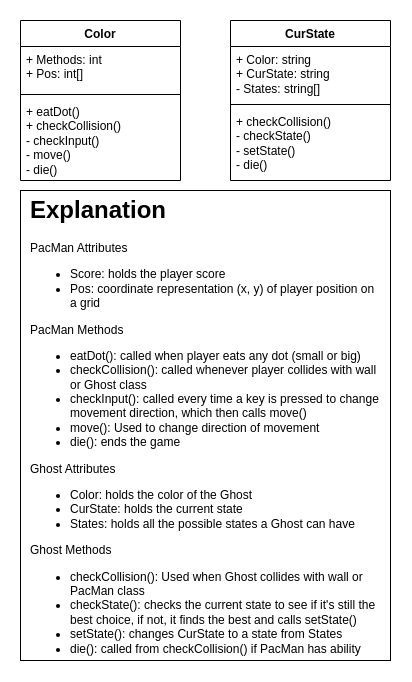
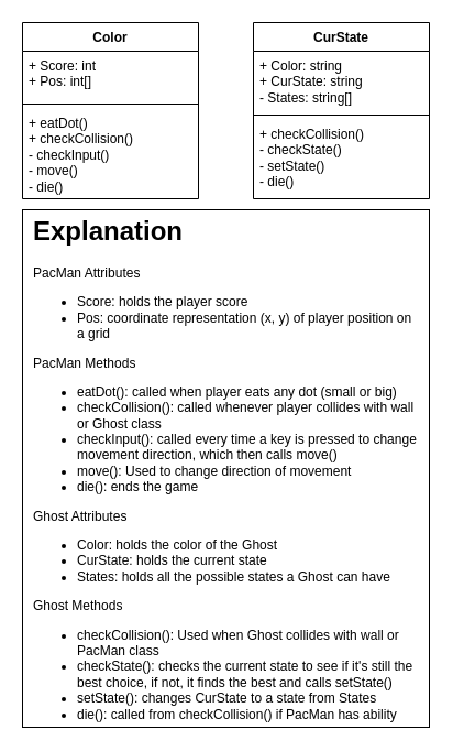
  <mxCell id="0" />
  <mxCell id="1" parent="0" />
  <mxCell id="2" value="Color" style="swimlane;fontStyle=1;align=center;verticalAlign=top;childLayout=stackLayout;horizontal=1;startSize=26;horizontalStack=0;resizeParent=1;resizeParentMax=0;resizeLast=0;collapsible=1;marginBottom=0;whiteSpace=wrap;html=1;" vertex="1" parent="1"><mxGeometry x="20" width="160" height="160" as="geometry" y="20" /></mxCell>
- <mxCell id="3" value="+ Methods: int&lt;br&gt;+ Pos: int[]" style="text;strokeColor=none;fillColor=none;align=left;verticalAlign=top;spacingLeft=4;spacingRight=4;overflow=hidden;rotatable=0;points=[[0,0.5],[1,0.5]];portConstraint=eastwest;whiteSpace=wrap;html=1;" vertex="1" parent="2"><mxGeometry y="26" width="160" height="44" as="geometry" /></mxCell>
+ <mxCell id="3" value="+ Score: int&lt;br&gt;+ Pos: int[]" style="text;strokeColor=none;fillColor=none;align=left;verticalAlign=top;spacingLeft=4;spacingRight=4;overflow=hidden;rotatable=0;points=[[0,0.5],[1,0.5]];portConstraint=eastwest;whiteSpace=wrap;html=1;" vertex="1" parent="2"><mxGeometry y="26" width="160" height="44" as="geometry" /></mxCell>
  <mxCell id="4" value="" style="line;strokeWidth=1;fillColor=none;align=left;verticalAlign=middle;spacingTop=-1;spacingLeft=3;spacingRight=3;rotatable=0;labelPosition=right;points=[];portConstraint=eastwest;strokeColor=inherit;" vertex="1" parent="2"><mxGeometry y="70" width="160" height="8" as="geometry" /></mxCell>
  <mxCell id="5" value="+ eatDot()&lt;br&gt;+ checkCollision()&lt;br&gt;- checkInput()&lt;br&gt;- move()&lt;br&gt;- die()" style="text;strokeColor=none;fillColor=none;align=left;verticalAlign=top;spacingLeft=4;spacingRight=4;overflow=hidden;rotatable=0;points=[[0,0.5],[1,0.5]];portConstraint=eastwest;whiteSpace=wrap;html=1;" vertex="1" parent="2"><mxGeometry y="78" width="160" height="82" as="geometry" /></mxCell>
  <mxCell id="6" value="CurState" style="swimlane;fontStyle=1;align=center;verticalAlign=top;childLayout=stackLayout;horizontal=1;startSize=26;horizontalStack=0;resizeParent=1;resizeParentMax=0;resizeLast=0;collapsible=1;marginBottom=0;whiteSpace=wrap;html=1;" vertex="1" parent="1"><mxGeometry x="230" width="160" height="160" as="geometry" y="20" /></mxCell>
  <mxCell id="7" value="+ Color: string&lt;br&gt;+ CurState: string&lt;br&gt;- States: string[]" style="text;strokeColor=none;fillColor=none;align=left;verticalAlign=top;spacingLeft=4;spacingRight=4;overflow=hidden;rotatable=0;points=[[0,0.5],[1,0.5]];portConstraint=eastwest;whiteSpace=wrap;html=1;" vertex="1" parent="6"><mxGeometry y="26" width="160" height="54" as="geometry" /></mxCell>
  <mxCell id="8" value="" style="line;strokeWidth=1;fillColor=none;align=left;verticalAlign=middle;spacingTop=-1;spacingLeft=3;spacingRight=3;rotatable=0;labelPosition=right;points=[];portConstraint=eastwest;strokeColor=inherit;" vertex="1" parent="6"><mxGeometry y="80" width="160" height="8" as="geometry" /></mxCell>
  <mxCell id="9" value="+ checkCollision()&lt;br&gt;- checkState()&lt;br&gt;- setState()&lt;br&gt;- die()" style="text;strokeColor=none;fillColor=none;align=left;verticalAlign=top;spacingLeft=4;spacingRight=4;overflow=hidden;rotatable=0;points=[[0,0.5],[1,0.5]];portConstraint=eastwest;whiteSpace=wrap;html=1;" vertex="1" parent="6"><mxGeometry y="88" width="160" height="72" as="geometry" /></mxCell>
  <mxCell id="10" value="" style="rounded=0;whiteSpace=wrap;html=1;" vertex="1" parent="1"><mxGeometry x="20" y="190" width="370" height="470" as="geometry" /></mxCell>
  <mxCell id="11" value="&lt;h1&gt;Explanation&lt;/h1&gt;&lt;div&gt;PacMan Attributes&lt;/div&gt;&lt;div&gt;&lt;ul&gt;&lt;li&gt;Score: holds the player score&lt;/li&gt;&lt;li&gt;Pos: coordinate representation (x, y) of player position on a grid&lt;/li&gt;&lt;/ul&gt;&lt;div&gt;PacMan Methods&lt;/div&gt;&lt;/div&gt;&lt;div&gt;&lt;ul&gt;&lt;li&gt;eatDot(): called when player eats any dot (small or big)&lt;/li&gt;&lt;li&gt;checkCollision(): called whenever player collides with wall or Ghost class&lt;/li&gt;&lt;li&gt;checkInput(): called every time a key is pressed to change movement direction, which then calls move()&lt;/li&gt;&lt;li&gt;move(): Used to change direction of movement&lt;/li&gt;&lt;li&gt;die(): ends the game&lt;/li&gt;&lt;/ul&gt;&lt;div&gt;Ghost Attributes&lt;/div&gt;&lt;/div&gt;&lt;div&gt;&lt;ul&gt;&lt;li&gt;Color: holds the color of the Ghost&lt;/li&gt;&lt;li&gt;CurState: holds the current state&lt;/li&gt;&lt;li&gt;States: holds all the possible states a Ghost can have&lt;/li&gt;&lt;/ul&gt;&lt;div&gt;Ghost Methods&lt;/div&gt;&lt;/div&gt;&lt;div&gt;&lt;ul&gt;&lt;li&gt;checkCollision(): Used when Ghost collides with wall or PacMan class&lt;/li&gt;&lt;li&gt;checkState(): checks the current state to see if it's still the best choice, if not, it finds the best and calls setState()&lt;/li&gt;&lt;li&gt;setState(): changes CurState to a state from States&lt;/li&gt;&lt;li&gt;die(): called from checkCollision() if PacMan has ability&lt;/li&gt;&lt;/ul&gt;&lt;/div&gt;&lt;p&gt;&lt;/p&gt;" style="text;html=1;strokeColor=none;fillColor=none;spacing=5;spacingTop=-20;whiteSpace=wrap;overflow=hidden;rounded=0;" vertex="1" parent="1"><mxGeometry x="25" y="190" width="360" height="470" as="geometry" /></mxCell>
